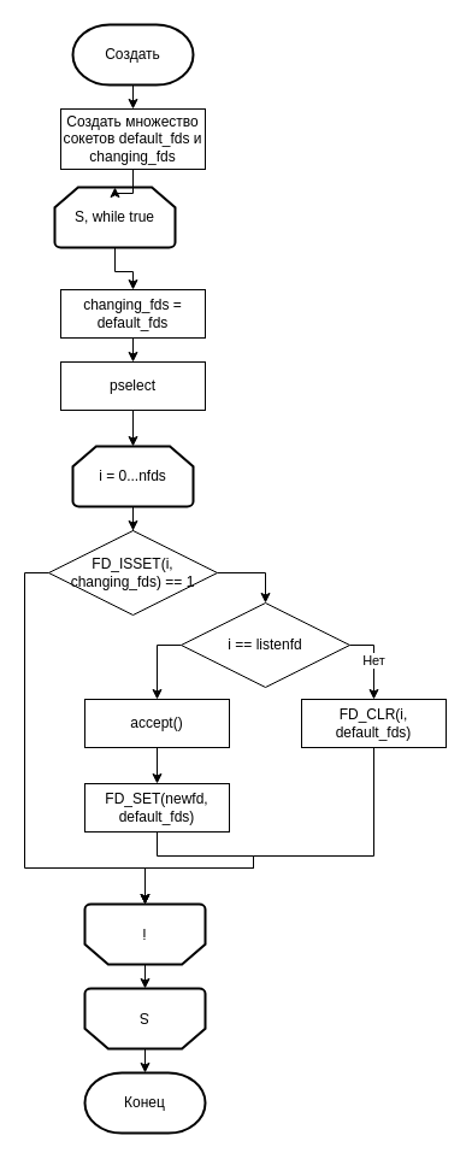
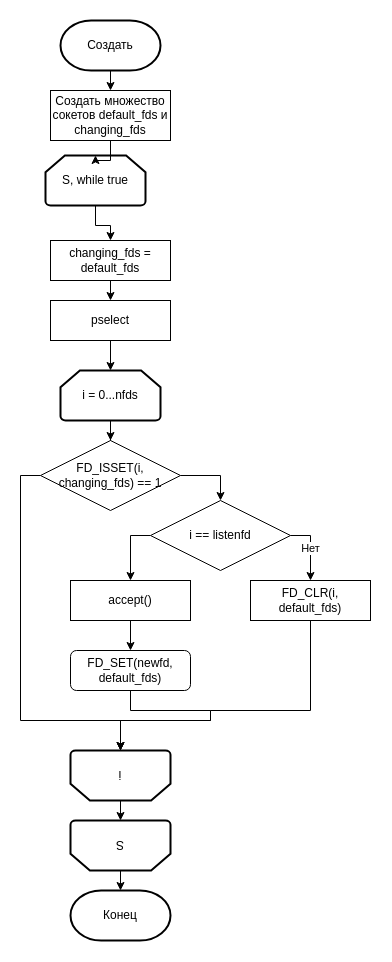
  <mxCell id="0" />
  <mxCell id="1" parent="0" />
  <mxCell id="2" style="edgeStyle=orthogonalEdgeStyle;rounded=0;orthogonalLoop=1;jettySize=auto;html=1;exitX=0.5;exitY=1;exitDx=0;exitDy=0;exitPerimeter=0;entryX=0.5;entryY=0;entryDx=0;entryDy=0;" edge="1" parent="1" source="3" target="14"><mxGeometry relative="1" as="geometry" /></mxCell>
  <mxCell id="3" value="Создать" style="strokeWidth=2;html=1;shape=mxgraph.flowchart.terminator;whiteSpace=wrap;" vertex="1" parent="1"><mxGeometry x="60" y="20" width="100" height="50" as="geometry" /></mxCell>
  <mxCell id="4" style="edgeStyle=orthogonalEdgeStyle;rounded=0;orthogonalLoop=1;jettySize=auto;html=1;exitX=0.5;exitY=1;exitDx=0;exitDy=0;exitPerimeter=0;" edge="1" parent="1" source="5" target="7"><mxGeometry relative="1" as="geometry" /></mxCell>
  <mxCell id="5" value="S, while true" style="strokeWidth=2;html=1;shape=mxgraph.flowchart.loop_limit;whiteSpace=wrap;" vertex="1" parent="1"><mxGeometry x="45" y="155" width="100" height="50" as="geometry" /></mxCell>
  <mxCell id="6" style="edgeStyle=orthogonalEdgeStyle;rounded=0;orthogonalLoop=1;jettySize=auto;html=1;exitX=0.5;exitY=1;exitDx=0;exitDy=0;entryX=0.5;entryY=0;entryDx=0;entryDy=0;" edge="1" parent="1" source="7"><mxGeometry relative="1" as="geometry"><mxPoint x="110" y="300" as="targetPoint" /></mxGeometry></mxCell>
  <mxCell id="7" value="changing_fds = default_fds" style="rounded=0;whiteSpace=wrap;html=1;" vertex="1" parent="1"><mxGeometry x="50" y="240" width="120" height="40" as="geometry" /></mxCell>
  <mxCell id="8" style="edgeStyle=orthogonalEdgeStyle;rounded=0;orthogonalLoop=1;jettySize=auto;html=1;" edge="1" parent="1" source="9" target="17"><mxGeometry relative="1" as="geometry"><Array as="points"><mxPoint x="220" y="475" /></Array></mxGeometry></mxCell>
  <mxCell id="9" value="FD_ISSET(i, changing_fds) == 1" style="rhombus;whiteSpace=wrap;html=1;" vertex="1" parent="1"><mxGeometry x="40" y="440" width="140" height="70" as="geometry" /></mxCell>
  <mxCell id="10" style="edgeStyle=orthogonalEdgeStyle;rounded=0;orthogonalLoop=1;jettySize=auto;html=1;exitX=0.5;exitY=1;exitDx=0;exitDy=0;" edge="1" parent="1" source="11" target="12"><mxGeometry relative="1" as="geometry" /></mxCell>
  <mxCell id="11" value="accept()" style="rounded=0;whiteSpace=wrap;html=1;" vertex="1" parent="1"><mxGeometry x="70" y="580" width="120" height="40" as="geometry" /></mxCell>
- <mxCell id="12" value="FD_SET(newfd, default_fds)" style="rounded=0;whiteSpace=wrap;html=1;" vertex="1" parent="1"><mxGeometry x="70" y="650" width="120" height="40" as="geometry" /></mxCell>
+ <mxCell id="12" value="FD_SET(newfd, default_fds)" style="whiteSpace=wrap;html=1;rounded=1;" vertex="1" parent="1"><mxGeometry x="70" y="650" width="120" height="40" as="geometry" /></mxCell>
  <mxCell id="13" style="edgeStyle=orthogonalEdgeStyle;rounded=0;orthogonalLoop=1;jettySize=auto;html=1;exitX=0.5;exitY=1;exitDx=0;exitDy=0;" edge="1" parent="1" source="14" target="5"><mxGeometry relative="1" as="geometry" /></mxCell>
  <mxCell id="14" value="Создать множество сокетов default_fds и changing_fds" style="rounded=0;whiteSpace=wrap;html=1;" vertex="1" parent="1"><mxGeometry x="50" y="90" width="120" height="50" as="geometry" /></mxCell>
  <mxCell id="15" style="edgeStyle=orthogonalEdgeStyle;rounded=0;orthogonalLoop=1;jettySize=auto;html=1;" edge="1" parent="1" source="17" target="11"><mxGeometry relative="1" as="geometry"><Array as="points"><mxPoint x="130" y="535" /></Array></mxGeometry></mxCell>
  <mxCell id="16" value="Нет" style="edgeStyle=orthogonalEdgeStyle;rounded=0;orthogonalLoop=1;jettySize=auto;html=1;entryX=0.5;entryY=0;entryDx=0;entryDy=0;" edge="1" parent="1" source="17" target="18"><mxGeometry relative="1" as="geometry"><Array as="points"><mxPoint x="310" y="535" /></Array></mxGeometry></mxCell>
  <mxCell id="17" value="i == listenfd" style="rhombus;whiteSpace=wrap;html=1;" vertex="1" parent="1"><mxGeometry x="150" y="500" width="140" height="70" as="geometry" /></mxCell>
  <mxCell id="18" value="FD_CLR(i, default_fds)" style="rounded=0;whiteSpace=wrap;html=1;" vertex="1" parent="1"><mxGeometry x="250" y="580" width="120" height="40" as="geometry" /></mxCell>
  <mxCell id="19" style="edgeStyle=orthogonalEdgeStyle;rounded=0;orthogonalLoop=1;jettySize=auto;html=1;exitX=0.5;exitY=1;exitDx=0;exitDy=0;exitPerimeter=0;" edge="1" parent="1" source="20" target="9"><mxGeometry relative="1" as="geometry" /></mxCell>
  <mxCell id="20" value="i = 0...nfds" style="strokeWidth=2;html=1;shape=mxgraph.flowchart.loop_limit;whiteSpace=wrap;" vertex="1" parent="1"><mxGeometry x="60" y="370" width="100" height="50" as="geometry" /></mxCell>
  <mxCell id="21" value="pselect" style="rounded=0;whiteSpace=wrap;html=1;" vertex="1" parent="1"><mxGeometry x="50" y="300" width="120" height="40" as="geometry" /></mxCell>
  <mxCell id="22" style="edgeStyle=orthogonalEdgeStyle;rounded=0;orthogonalLoop=1;jettySize=auto;html=1;exitX=0.5;exitY=1;exitDx=0;exitDy=0;entryX=0.5;entryY=0;entryDx=0;entryDy=0;entryPerimeter=0;" edge="1" parent="1" source="21" target="20"><mxGeometry relative="1" as="geometry" /></mxCell>
  <mxCell id="23" value="i" style="strokeWidth=2;html=1;shape=mxgraph.flowchart.loop_limit;whiteSpace=wrap;rotation=-180;" vertex="1" parent="1"><mxGeometry x="70" y="750" width="100" height="50" as="geometry" /></mxCell>
  <mxCell id="24" style="edgeStyle=none;rounded=0;orthogonalLoop=1;jettySize=auto;html=1;exitX=0.5;exitY=0;exitDx=0;exitDy=0;exitPerimeter=0;" edge="1" parent="1" source="25" target="26"><mxGeometry relative="1" as="geometry" /></mxCell>
  <mxCell id="25" value="S" style="strokeWidth=2;html=1;shape=mxgraph.flowchart.loop_limit;whiteSpace=wrap;rotation=-180;" vertex="1" parent="1"><mxGeometry x="70" y="820" width="100" height="50" as="geometry" /></mxCell>
  <mxCell id="26" value="Конец" style="strokeWidth=2;html=1;shape=mxgraph.flowchart.terminator;whiteSpace=wrap;" vertex="1" parent="1"><mxGeometry x="70" y="890" width="100" height="50" as="geometry" /></mxCell>
  <mxCell id="27" style="edgeStyle=orthogonalEdgeStyle;rounded=0;orthogonalLoop=1;jettySize=auto;html=1;exitX=0;exitY=0.5;exitDx=0;exitDy=0;entryX=0.5;entryY=1;entryDx=0;entryDy=0;entryPerimeter=0;" edge="1" parent="1" source="9" target="23"><mxGeometry relative="1" as="geometry"><Array as="points"><mxPoint x="20" y="475" /><mxPoint x="20" y="720" /><mxPoint x="120" y="720" /></Array></mxGeometry></mxCell>
  <mxCell id="28" style="edgeStyle=none;rounded=0;orthogonalLoop=1;jettySize=auto;html=1;entryX=0.5;entryY=1;entryDx=0;entryDy=0;entryPerimeter=0;" edge="1" parent="1" source="18" target="23"><mxGeometry relative="1" as="geometry"><Array as="points"><mxPoint x="310" y="710" /><mxPoint x="210" y="710" /><mxPoint x="210" y="720" /><mxPoint x="120" y="720" /></Array></mxGeometry></mxCell>
  <mxCell id="29" style="edgeStyle=none;rounded=0;orthogonalLoop=1;jettySize=auto;html=1;exitX=0.5;exitY=1;exitDx=0;exitDy=0;entryX=0.5;entryY=1;entryDx=0;entryDy=0;entryPerimeter=0;" edge="1" parent="1" source="12" target="23"><mxGeometry relative="1" as="geometry"><Array as="points"><mxPoint x="130" y="710" /><mxPoint x="210" y="710" /><mxPoint x="210" y="720" /><mxPoint x="120" y="720" /></Array></mxGeometry></mxCell>
  <mxCell id="30" style="edgeStyle=none;rounded=0;orthogonalLoop=1;jettySize=auto;html=1;exitX=0.5;exitY=0;exitDx=0;exitDy=0;exitPerimeter=0;entryX=0.5;entryY=1;entryDx=0;entryDy=0;entryPerimeter=0;" edge="1" parent="1" source="23" target="25"><mxGeometry relative="1" as="geometry" /></mxCell>
